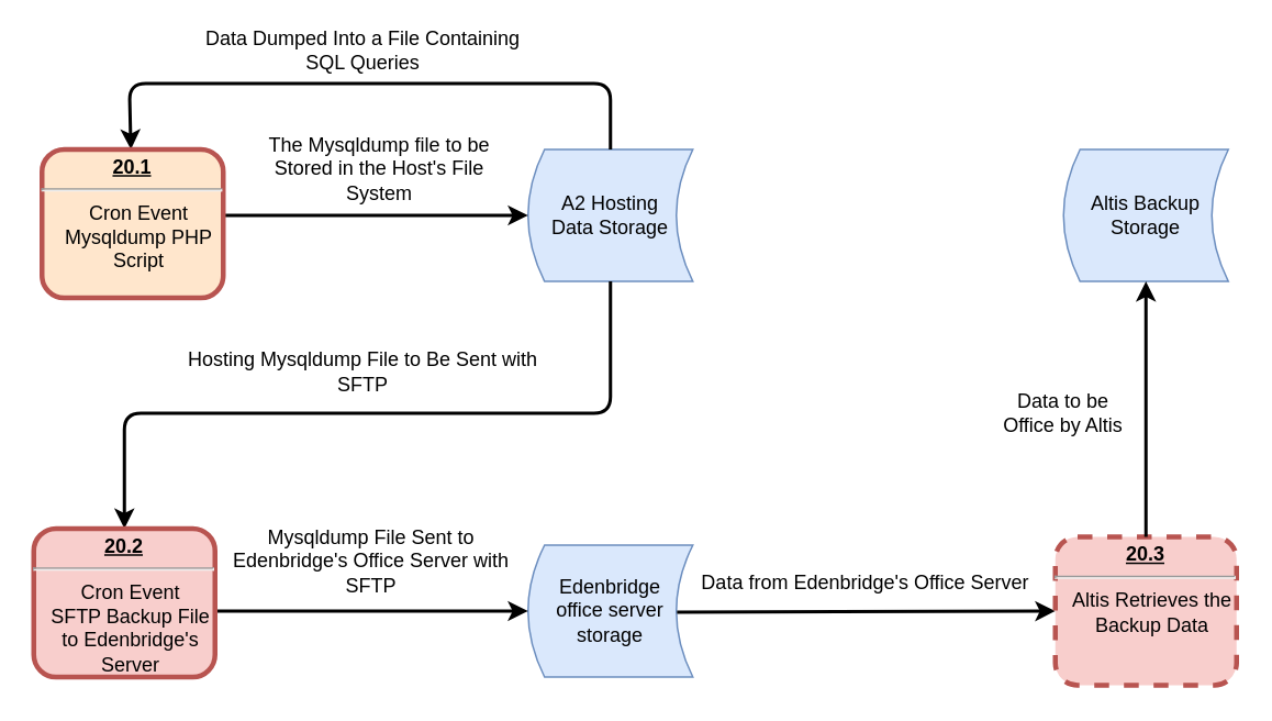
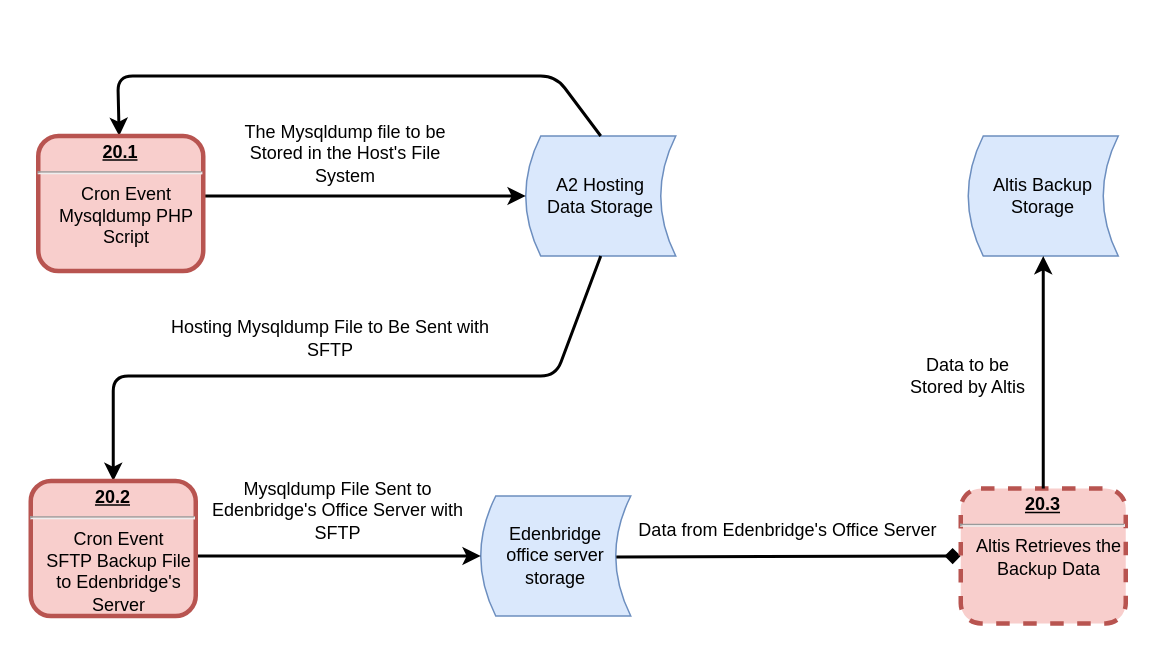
  <mxCell id="0" />
  <mxCell id="1" parent="0" />
  <mxCell id="2" value="Altis Backup&lt;br&gt;Storage" style="shape=dataStorage;whiteSpace=wrap;html=1;fillColor=#dae8fc;strokeColor=#6c8ebf;" vertex="1" parent="1"><mxGeometry x="645" y="90" width="100" height="80" as="geometry" /></mxCell>
  <mxCell id="3" value="Edenbridge &lt;br&gt;office server&lt;br&gt;storage" style="shape=dataStorage;whiteSpace=wrap;html=1;fillColor=#dae8fc;strokeColor=#6c8ebf;" vertex="1" parent="1"><mxGeometry x="320" y="330" width="100" height="80" as="geometry" /></mxCell>
- <mxCell id="4" value="A2 Hosting&lt;br&gt;Data Storage" style="shape=dataStorage;whiteSpace=wrap;html=1;fillColor=#dae8fc;strokeColor=#6c8ebf;" vertex="1" parent="1"><mxGeometry x="320" y="90" width="100" height="80" as="geometry" /></mxCell>
+ <mxCell id="4" value="A2 Hosting&lt;br&gt;Data Storage" style="shape=dataStorage;whiteSpace=wrap;html=1;fillColor=#dae8fc;strokeColor=#6c8ebf;" vertex="1" parent="1"><mxGeometry x="350" y="90" width="100" height="80" as="geometry" /></mxCell>
  <mxCell id="5" value="" style="endArrow=classic;html=1;strokeWidth=2;exitX=1;exitY=0.5;exitDx=0;exitDy=0;entryX=0;entryY=0.5;entryDx=0;entryDy=0;" edge="1" parent="1" target="4"><mxGeometry width="50" height="50" relative="1" as="geometry"><mxPoint x="120" y="130" as="sourcePoint" /><mxPoint x="250" y="100" as="targetPoint" /></mxGeometry></mxCell>
  <mxCell id="6" value="" style="endArrow=classic;html=1;strokeWidth=2;exitX=0.5;exitY=0;exitDx=0;exitDy=0;" edge="1" parent="1" source="4" target="16"><mxGeometry width="50" height="50" relative="1" as="geometry"><mxPoint x="350" y="60" as="sourcePoint" /><mxPoint x="80" y="90" as="targetPoint" /><Array as="points"><mxPoint x="370" y="50" /><mxPoint x="78" y="50" /></Array></mxGeometry></mxCell>
  <mxCell id="7" value="" style="endArrow=classic;html=1;strokeWidth=2;exitX=0.5;exitY=1;exitDx=0;exitDy=0;entryX=0.5;entryY=0;entryDx=0;entryDy=0;" edge="1" parent="1" source="4" target="17"><mxGeometry width="50" height="50" relative="1" as="geometry"><mxPoint x="300" y="260" as="sourcePoint" /><mxPoint x="80" y="280" as="targetPoint" /><Array as="points"><mxPoint x="370" y="250" /><mxPoint x="75" y="250" /></Array></mxGeometry></mxCell>
  <mxCell id="8" value="" style="endArrow=classic;html=1;strokeWidth=2;fontColor=#000000;exitX=1;exitY=0.5;exitDx=0;exitDy=0;entryX=0;entryY=0.5;entryDx=0;entryDy=0;" edge="1" parent="1" target="3"><mxGeometry width="50" height="50" relative="1" as="geometry"><mxPoint x="120" y="370" as="sourcePoint" /><mxPoint x="250" y="350" as="targetPoint" /></mxGeometry></mxCell>
- <mxCell id="9" value="" style="endArrow=classic;html=1;strokeWidth=2;fontColor=#000000;exitX=0.904;exitY=0.508;exitDx=0;exitDy=0;entryX=0;entryY=0.5;entryDx=0;entryDy=0;exitPerimeter=0;" edge="1" parent="1" source="3" target="18"><mxGeometry width="50" height="50" relative="1" as="geometry"><mxPoint x="350" y="500" as="sourcePoint" /><mxPoint x="80" y="530" as="targetPoint" /><Array as="points" /></mxGeometry></mxCell>
- <mxCell id="10" value="Data Dumped Into a File Containing SQL Queries" style="text;html=1;strokeColor=none;fillColor=none;align=center;verticalAlign=middle;whiteSpace=wrap;rounded=0;fontColor=#000000;" vertex="1" parent="1"><mxGeometry x="120" y="20" width="200" height="20" as="geometry" /></mxCell>
+ <mxCell id="9" value="" style="endArrow=diamond;html=1;strokeWidth=2;fontColor=#000000;exitX=0.904;exitY=0.508;exitDx=0;exitDy=0;entryX=0;entryY=0.5;entryDx=0;entryDy=0;exitPerimeter=0;" edge="1" parent="1" source="3" target="18"><mxGeometry width="50" height="50" relative="1" as="geometry"><mxPoint x="350" y="500" as="sourcePoint" /><mxPoint x="80" y="530" as="targetPoint" /><Array as="points" /></mxGeometry></mxCell>
  <mxCell id="11" value="The Mysqldump file to be Stored in the Host's File System" style="text;html=1;strokeColor=none;fillColor=none;align=center;verticalAlign=middle;whiteSpace=wrap;rounded=0;fontColor=#000000;" vertex="1" parent="1"><mxGeometry x="150" y="92" width="160" height="20" as="geometry" /></mxCell>
  <mxCell id="12" value="Hosting Mysqldump File to Be Sent with SFTP" style="text;html=1;strokeColor=none;fillColor=none;align=center;verticalAlign=middle;whiteSpace=wrap;rounded=0;fontColor=#000000;" vertex="1" parent="1"><mxGeometry x="105" y="210" width="230" height="30" as="geometry" /></mxCell>
  <mxCell id="13" value="Mysqldump File Sent to Edenbridge's Office Server with SFTP" style="text;html=1;strokeColor=none;fillColor=none;align=center;verticalAlign=middle;whiteSpace=wrap;rounded=0;fontColor=#000000;" vertex="1" parent="1"><mxGeometry x="140" y="330" width="170" height="20" as="geometry" /></mxCell>
  <mxCell id="14" value="Data from Edenbridge's Office Server" style="text;html=1;strokeColor=none;fillColor=none;align=center;verticalAlign=middle;whiteSpace=wrap;rounded=0;fontColor=#000000;" vertex="1" parent="1"><mxGeometry x="410" y="343" width="230" height="20" as="geometry" /></mxCell>
- <mxCell id="15" value="Data to be Office by Altis" style="text;html=1;strokeColor=none;fillColor=none;align=center;verticalAlign=middle;whiteSpace=wrap;rounded=0;fontColor=#000000;" vertex="1" parent="1"><mxGeometry x="600" y="240" width="90" height="20" as="geometry" /></mxCell>
- <mxCell id="16" value="&lt;p style=&quot;margin: 0px ; margin-top: 4px ; text-align: center ; text-decoration: underline&quot;&gt;&lt;strong&gt;20.1&lt;br&gt;&lt;/strong&gt;&lt;/p&gt;&lt;hr&gt;&lt;p style=&quot;margin: 0px ; margin-left: 8px&quot;&gt;&lt;span style=&quot;font-weight: 400 ; white-space: normal&quot;&gt;Cron Event Mysqldump PHP Script&lt;/span&gt;&lt;br&gt;&lt;/p&gt;&lt;p style=&quot;margin: 0px ; margin-left: 8px&quot;&gt;&lt;br&gt;&lt;/p&gt;" style="verticalAlign=middle;align=center;overflow=fill;fontSize=12;fontFamily=Helvetica;html=1;rounded=1;fontStyle=1;strokeWidth=3;fillColor=#ffe6cc;strokeColor=#b85450;" vertex="1" parent="1"><mxGeometry x="25" y="90" width="110" height="90" as="geometry" /></mxCell>
+ <mxCell id="15" value="Data to be Stored by Altis" style="text;html=1;strokeColor=none;fillColor=none;align=center;verticalAlign=middle;whiteSpace=wrap;rounded=0;fontColor=#000000;" vertex="1" parent="1"><mxGeometry x="600" y="240" width="90" height="20" as="geometry" /></mxCell>
+ <mxCell id="16" value="&lt;p style=&quot;margin: 0px ; margin-top: 4px ; text-align: center ; text-decoration: underline&quot;&gt;&lt;strong&gt;20.1&lt;br&gt;&lt;/strong&gt;&lt;/p&gt;&lt;hr&gt;&lt;p style=&quot;margin: 0px ; margin-left: 8px&quot;&gt;&lt;span style=&quot;font-weight: 400 ; white-space: normal&quot;&gt;Cron Event Mysqldump PHP Script&lt;/span&gt;&lt;br&gt;&lt;/p&gt;&lt;p style=&quot;margin: 0px ; margin-left: 8px&quot;&gt;&lt;br&gt;&lt;/p&gt;" style="verticalAlign=middle;align=center;overflow=fill;fontSize=12;fontFamily=Helvetica;html=1;rounded=1;fontStyle=1;strokeWidth=3;fillColor=#f8cecc;strokeColor=#b85450;" vertex="1" parent="1"><mxGeometry x="25" y="90" width="110" height="90" as="geometry" /></mxCell>
  <mxCell id="17" value="&lt;p style=&quot;margin: 0px ; margin-top: 4px ; text-align: center ; text-decoration: underline&quot;&gt;&lt;strong&gt;20.2&lt;br&gt;&lt;/strong&gt;&lt;/p&gt;&lt;hr&gt;&lt;p style=&quot;margin: 0px ; margin-left: 8px&quot;&gt;&lt;span style=&quot;font-weight: 400 ; white-space: normal&quot;&gt;Cron Event&lt;/span&gt;&lt;br style=&quot;font-weight: 400 ; white-space: normal&quot;&gt;&lt;span style=&quot;font-weight: 400 ; white-space: normal&quot;&gt;SFTP Backup File to Edenbridge's Server&lt;/span&gt;&lt;br&gt;&lt;/p&gt;" style="verticalAlign=middle;align=center;overflow=fill;fontSize=12;fontFamily=Helvetica;html=1;rounded=1;fontStyle=1;strokeWidth=3;fillColor=#f8cecc;strokeColor=#b85450;" vertex="1" parent="1"><mxGeometry x="20" y="320" width="110" height="90" as="geometry" /></mxCell>
  <mxCell id="18" value="&lt;p style=&quot;margin: 0px ; margin-top: 4px ; text-align: center ; text-decoration: underline&quot;&gt;&lt;strong&gt;20.3&lt;br&gt;&lt;/strong&gt;&lt;/p&gt;&lt;hr&gt;&lt;p style=&quot;margin: 0px ; margin-left: 8px&quot;&gt;&lt;span style=&quot;font-weight: 400 ; white-space: normal&quot;&gt;Altis Retrieves the Backup Data&lt;/span&gt;&lt;br&gt;&lt;/p&gt;" style="verticalAlign=middle;align=center;overflow=fill;fontSize=12;fontFamily=Helvetica;html=1;rounded=1;fontStyle=1;strokeWidth=3;fillColor=#f8cecc;strokeColor=#b85450;dashed=1;" vertex="1" parent="1"><mxGeometry x="640" y="325" width="110" height="90" as="geometry" /></mxCell>
  <mxCell id="19" value="" style="endArrow=classic;html=1;strokeWidth=2;fontColor=#000000;exitX=0.5;exitY=0;exitDx=0;exitDy=0;entryX=0.5;entryY=1;entryDx=0;entryDy=0;" edge="1" parent="1" source="18" target="2"><mxGeometry width="50" height="50" relative="1" as="geometry"><mxPoint x="585" y="270" as="sourcePoint" /><mxPoint x="805" y="270" as="targetPoint" /><Array as="points" /></mxGeometry></mxCell>
